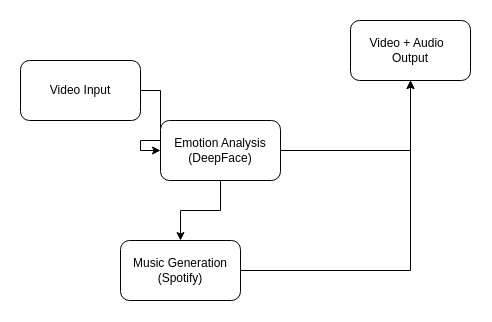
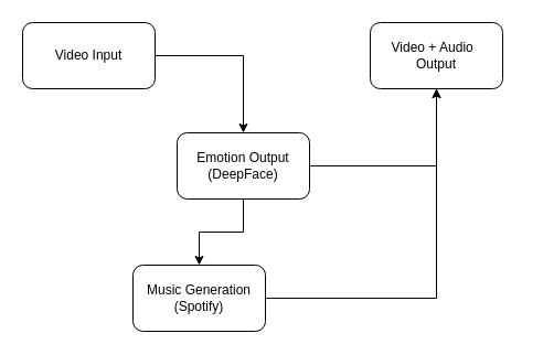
  <mxCell id="0" />
  <mxCell id="1" parent="0" />
  <mxCell id="2" value="" style="edgeStyle=orthogonalEdgeStyle;rounded=0;orthogonalLoop=1;jettySize=auto;html=1;" edge="1" parent="1" source="3" target="7"><mxGeometry relative="1" as="geometry" /></mxCell>
- <mxCell id="3" value="Video Input" style="whiteSpace=wrap;html=1;rounded=1;shadow=0;strokeWidth=1;glass=0;" vertex="1" parent="1"><mxGeometry x="20" y="60" width="120" height="60" as="geometry" /></mxCell>
- <mxCell id="4" value="Video + Audio&amp;nbsp;&amp;nbsp; Output" style="whiteSpace=wrap;html=1;rounded=1;shadow=0;strokeWidth=1;glass=0;" vertex="1" parent="1"><mxGeometry x="350" y="20" width="120" height="60" as="geometry" /></mxCell>
+ <mxCell id="3" value="Video Input" style="whiteSpace=wrap;html=1;rounded=1;shadow=0;strokeWidth=1;glass=0;" vertex="1" parent="1"><mxGeometry x="20" y="20" width="120" height="60" as="geometry" /></mxCell>
+ <mxCell id="4" value="Video + Audio&amp;nbsp;&amp;nbsp; Output" style="whiteSpace=wrap;html=1;rounded=1;shadow=0;strokeWidth=1;glass=0;" vertex="1" parent="1"><mxGeometry x="335" y="20" width="120" height="60" as="geometry" /></mxCell>
  <mxCell id="5" value="" style="edgeStyle=orthogonalEdgeStyle;rounded=0;orthogonalLoop=1;jettySize=auto;html=1;startArrow=none;startFill=0;" edge="1" parent="1" source="7" target="9"><mxGeometry relative="1" as="geometry" /></mxCell>
  <mxCell id="6" style="edgeStyle=orthogonalEdgeStyle;rounded=0;orthogonalLoop=1;jettySize=auto;html=1;entryX=0.5;entryY=1;entryDx=0;entryDy=0;startArrow=none;startFill=0;" edge="1" parent="1" source="7" target="4"><mxGeometry relative="1" as="geometry" /></mxCell>
- <mxCell id="7" value="Emotion Analysis (DeepFace)" style="whiteSpace=wrap;html=1;rounded=1;shadow=0;strokeWidth=1;glass=0;" vertex="1" parent="1"><mxGeometry x="160" y="120" width="120" height="60" as="geometry" /></mxCell>
+ <mxCell id="7" value="Emotion Output (DeepFace)" style="whiteSpace=wrap;html=1;rounded=1;shadow=0;strokeWidth=1;glass=0;" vertex="1" parent="1"><mxGeometry x="160" y="120" width="120" height="60" as="geometry" /></mxCell>
  <mxCell id="8" style="edgeStyle=orthogonalEdgeStyle;rounded=0;orthogonalLoop=1;jettySize=auto;html=1;entryX=0.5;entryY=1;entryDx=0;entryDy=0;startArrow=none;startFill=0;" edge="1" parent="1" source="9" target="4"><mxGeometry relative="1" as="geometry" /></mxCell>
  <mxCell id="9" value="Music Generation (Spotify)" style="whiteSpace=wrap;html=1;rounded=1;shadow=0;strokeWidth=1;glass=0;" vertex="1" parent="1"><mxGeometry x="120" y="240" width="120" height="60" as="geometry" /></mxCell>
